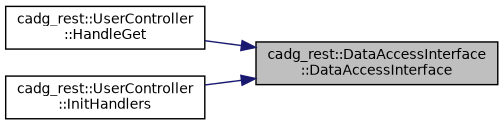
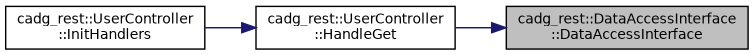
  digraph {
    rankdir=RL
    node [color=black fillcolor=white fontname=Helvetica fontsize=10 shape=record style=filled]
    edge [color=midnightblue dir=back fontname=Helvetica fontsize=10 labelfontname=Helvetica labelfontsize=10 style=solid]
    n1 [fillcolor=grey75 fontcolor=black height=0.2 label="cadg_rest::DataAccessInterface\l::DataAccessInterface" width=0.4]
    n2 [height=0.2 label="cadg_rest::UserController\l::HandleGet" width=0.4]
    n3 [height=0.2 label="cadg_rest::UserController\l::InitHandlers" width=0.4]
    n1 -> n2
-   n1 -> n3
+   n2 -> n3
  }
